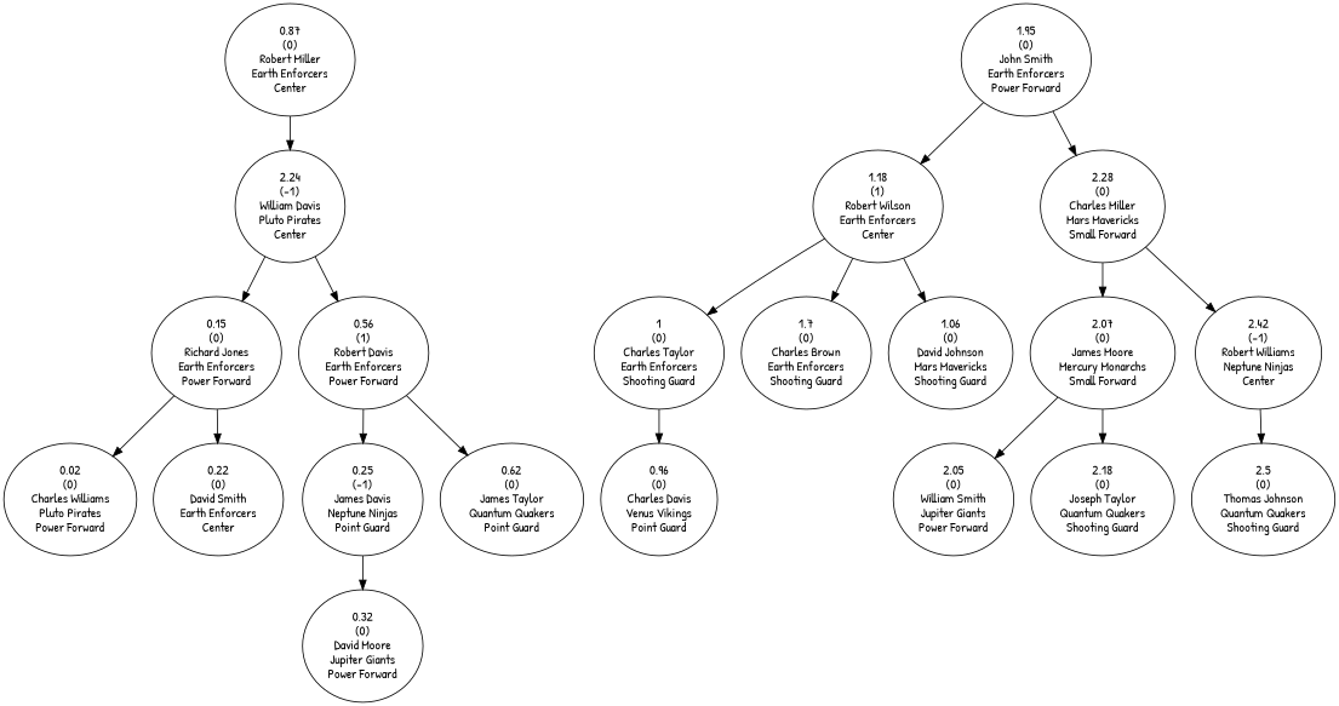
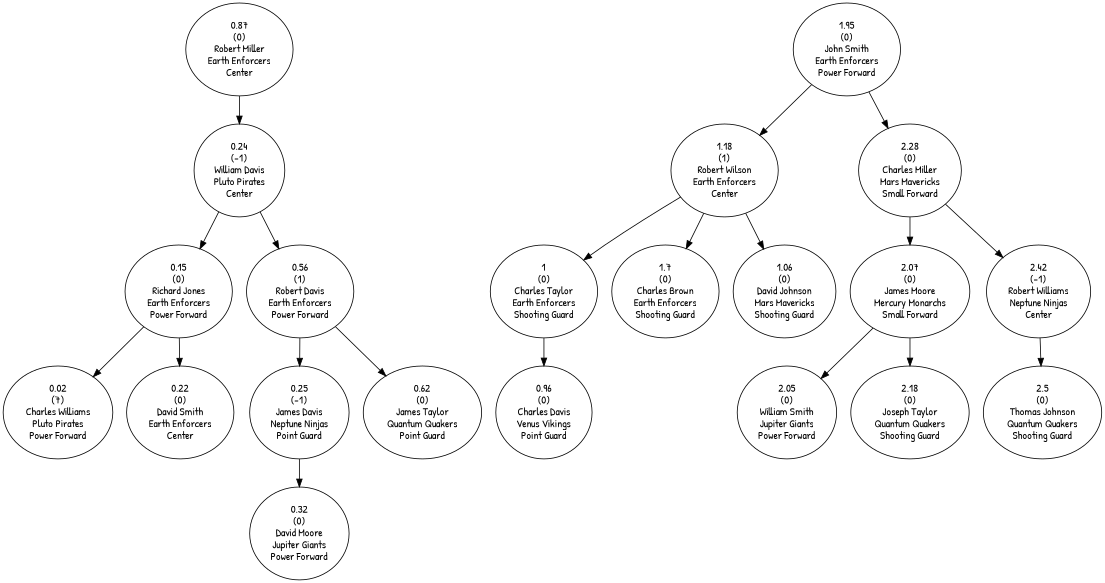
  digraph {
    fontname="Patrick Hand"
    node [fontname="Patrick Hand"]
    edge [fontname="Patrick Hand"]
    n1 [label="0.87\n(0)\nRobert Miller\nEarth Enforcers\nCenter"]
-   n2 [label="2.24\n(-1)\nWilliam Davis\nPluto Pirates\nCenter"]
+   n2 [label="0.24\n(-1)\nWilliam Davis\nPluto Pirates\nCenter"]
    n3 [label="0.15\n(0)\nRichard Jones\nEarth Enforcers\nPower Forward"]
    n4 [label="0.56\n(1)\nRobert Davis\nEarth Enforcers\nPower Forward"]
    n5 [label="1.95\n(0)\nJohn Smith\nEarth Enforcers\nPower Forward"]
    n6 [label="1.18\n(1)\nRobert Wilson\nEarth Enforcers\nCenter"]
    n7 [label="2.28\n(0)\nCharles Miller\nMars Mavericks\nSmall Forward"]
-   n8 [label="0.02\n(0)\nCharles Williams\nPluto Pirates\nPower Forward"]
+   n8 [label="0.02\n(7)\nCharles Williams\nPluto Pirates\nPower Forward"]
    n9 [label="0.22\n(0)\nDavid Smith\nEarth Enforcers\nCenter"]
    n10 [label="0.25\n(-1)\nJames Davis\nNeptune Ninjas\nPoint Guard"]
    n11 [label="0.62\n(0)\nJames Taylor\nQuantum Quakers\nPoint Guard"]
    n12 [label="0.32\n(0)\nDavid Moore\nJupiter Giants\nPower Forward"]
    n13 [label="1\n(0)\nCharles Taylor\nEarth Enforcers\nShooting Guard"]
    n14 [label="1.7\n(0)\nCharles Brown\nEarth Enforcers\nShooting Guard"]
    n15 [label="1.06\n(0)\nDavid Johnson\nMars Mavericks\nShooting Guard"]
    n16 [label="2.07\n(0)\nJames Moore\nMercury Monarchs\nSmall Forward"]
    n17 [label="2.42\n(-1)\nRobert Williams\nNeptune Ninjas\nCenter"]
    n18 [label="0.96\n(0)\nCharles Davis\nVenus Vikings\nPoint Guard"]
    n19 [label="2.05\n(0)\nWilliam Smith\nJupiter Giants\nPower Forward"]
    n20 [label="2.18\n(0)\nJoseph Taylor\nQuantum Quakers\nShooting Guard"]
    n21 [label="2.5\n(0)\nThomas Johnson\nQuantum Quakers\nShooting Guard"]
    n1 -> n2
    n2 -> n3
    n2 -> n4
    n3 -> n8
    n3 -> n9
    n4 -> n10
    n4 -> n11
    n5 -> n6
    n5 -> n7
    n6 -> n13
    n6 -> n14
    n6 -> n15
    n7 -> n16
    n7 -> n17
    n10 -> n12
    n13 -> n18
    n16 -> n19
    n16 -> n20
    n17 -> n21
  }
